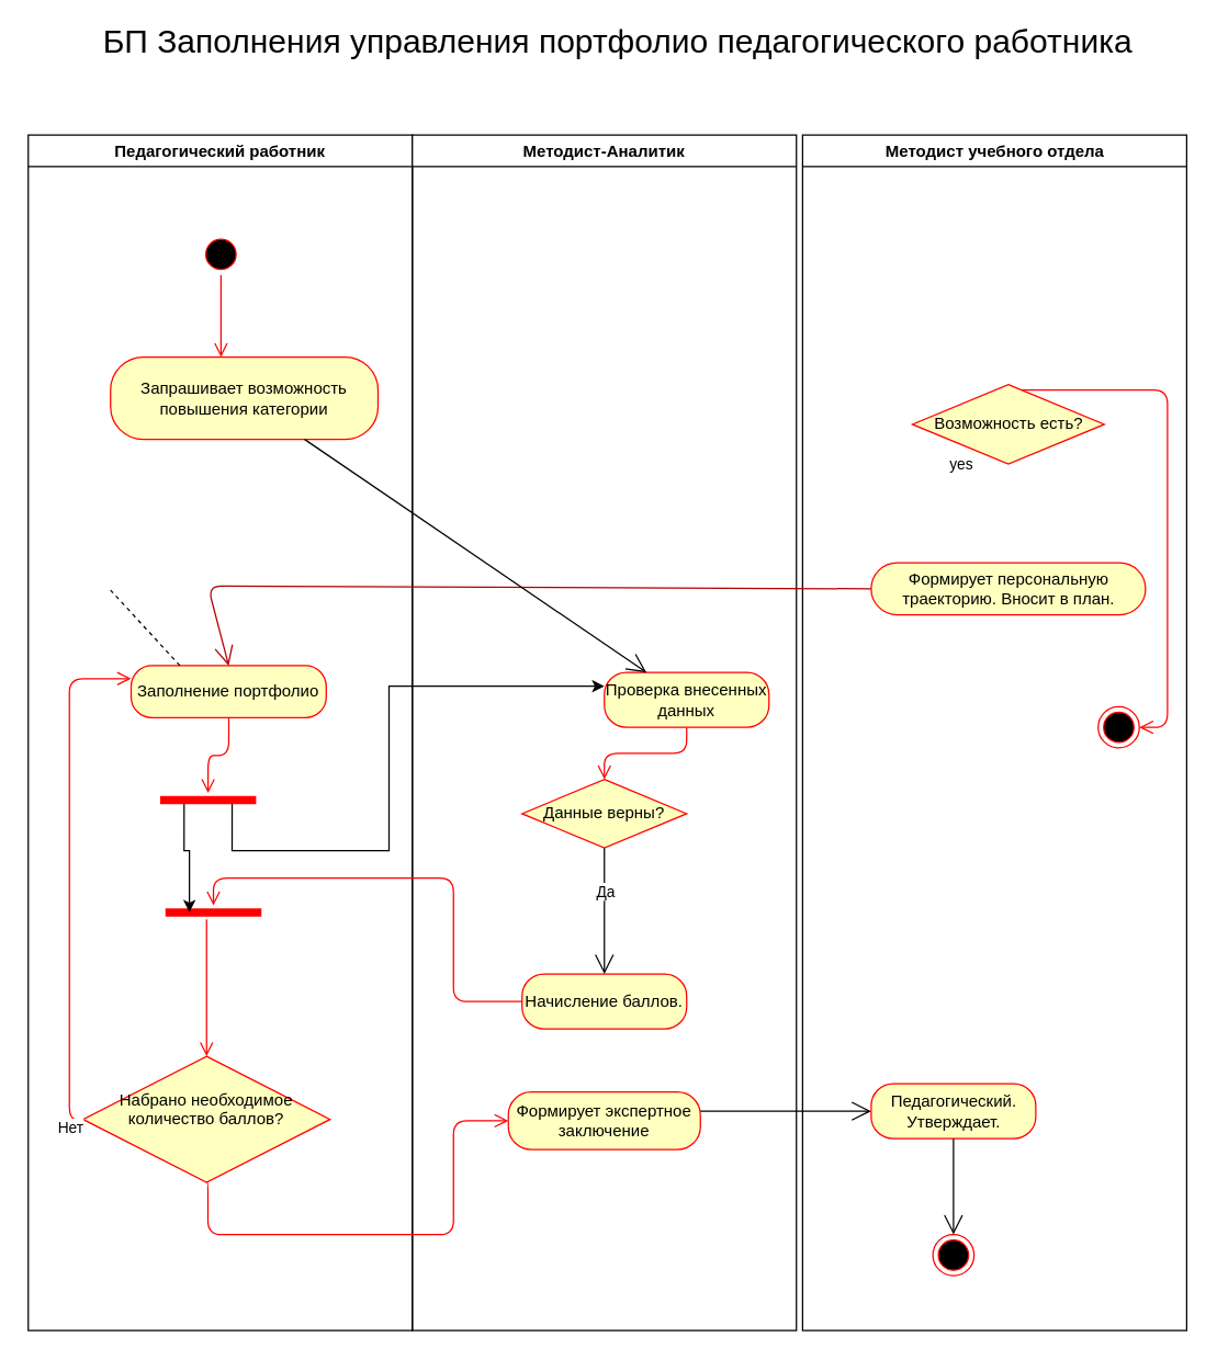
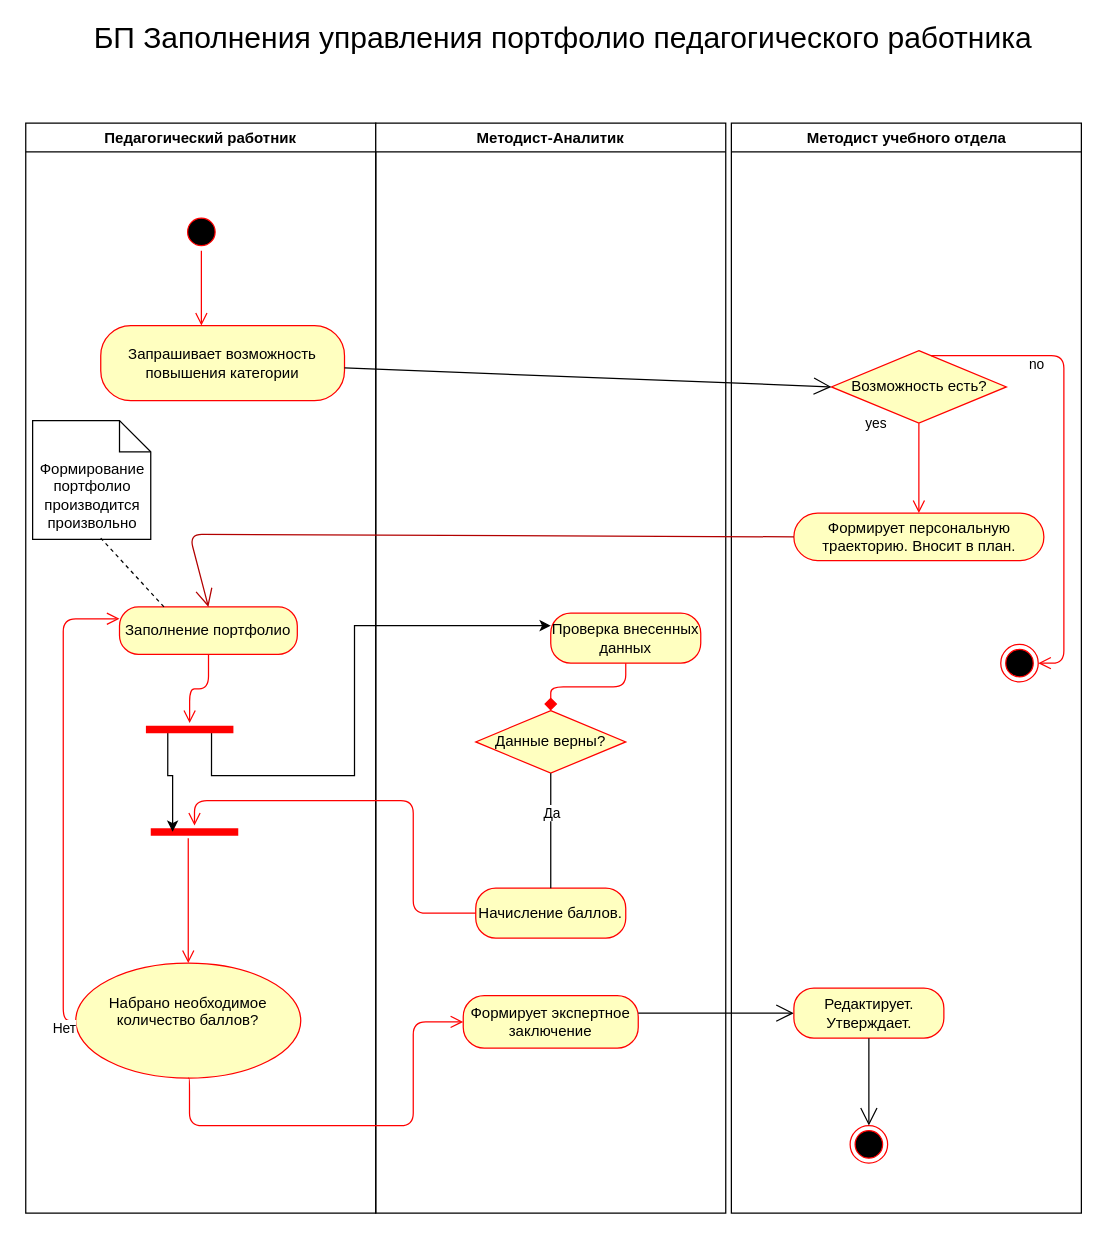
  <mxCell id="0" />
  <mxCell id="1" parent="0" />
  <mxCell id="2" value="Педагогический работник" style="swimlane;whiteSpace=wrap" parent="1" vertex="1"><mxGeometry x="20" y="98" width="280" height="872" as="geometry" /></mxCell>
  <mxCell id="3" value="" style="ellipse;html=1;shape=startState;fillColor=#000000;strokeColor=#ff0000;" vertex="1" parent="2"><mxGeometry x="125.5" y="72" width="30" height="30" as="geometry" /></mxCell>
  <mxCell id="4" value="" style="edgeStyle=orthogonalEdgeStyle;html=1;verticalAlign=bottom;endArrow=open;endSize=8;strokeColor=#ff0000;" edge="1" source="3" parent="2"><mxGeometry relative="1" as="geometry"><mxPoint x="140.5" y="162" as="targetPoint" /></mxGeometry></mxCell>
  <mxCell id="5" value="Запрашивает возможность повышения категории" style="rounded=1;whiteSpace=wrap;html=1;arcSize=40;fontColor=#000000;fillColor=#ffffc0;strokeColor=#ff0000;" vertex="1" parent="2"><mxGeometry x="60" y="162" width="195" height="60" as="geometry" /></mxCell>
  <mxCell id="6" value="Заполнение портфолио" style="rounded=1;whiteSpace=wrap;html=1;arcSize=40;fontColor=#000000;fillColor=#ffffc0;strokeColor=#ff0000;" vertex="1" parent="2"><mxGeometry x="75" y="387" width="142.25" height="38" as="geometry" /></mxCell>
+ <mxCell id="7" value="Формирование портфолио производится произвольно" style="shape=note2;boundedLbl=1;whiteSpace=wrap;html=1;size=25;verticalAlign=top;align=center;" vertex="1" parent="2"><mxGeometry x="5.5" y="238" width="94.5" height="95" as="geometry" /></mxCell>
  <mxCell id="8" value="" style="endArrow=none;dashed=1;html=1;exitX=0.25;exitY=0;exitDx=0;exitDy=0;" edge="1" parent="2" source="6"><mxGeometry width="50" height="50" relative="1" as="geometry"><mxPoint x="10" y="382" as="sourcePoint" /><mxPoint x="60" y="332" as="targetPoint" /></mxGeometry></mxCell>
- <mxCell id="9" value="&lt;div&gt;Набрано необходимое количество баллов?&lt;/div&gt;&lt;div&gt;&lt;br&gt;&lt;/div&gt;" style="rhombus;whiteSpace=wrap;html=1;fillColor=#ffffc0;strokeColor=#ff0000;" vertex="1" parent="2"><mxGeometry x="40" y="672" width="180" height="92" as="geometry" /></mxCell>
+ <mxCell id="9" value="&lt;div&gt;Набрано необходимое количество баллов?&lt;/div&gt;&lt;div&gt;&lt;br&gt;&lt;/div&gt;" style="ellipse;whiteSpace=wrap;html=1;fillColor=#ffffc0;strokeColor=#ff0000;" vertex="1" parent="2"><mxGeometry x="40" y="672" width="180" height="92" as="geometry" /></mxCell>
  <mxCell id="10" value="Нет" style="edgeStyle=orthogonalEdgeStyle;html=1;align=left;verticalAlign=bottom;endArrow=open;endSize=8;strokeColor=#ff0000;exitX=0;exitY=0.5;exitDx=0;exitDy=0;entryX=0;entryY=0.25;entryDx=0;entryDy=0;" edge="1" source="9" parent="2" target="6"><mxGeometry x="-0.929" y="21" relative="1" as="geometry"><mxPoint x="270" y="602" as="targetPoint" /><mxPoint x="11" y="18" as="offset" /></mxGeometry></mxCell>
  <mxCell id="11" value="" style="shape=line;html=1;strokeWidth=6;strokeColor=#ff0000;" vertex="1" parent="2"><mxGeometry x="100" y="562" width="70" height="10" as="geometry" /></mxCell>
  <mxCell id="12" value="" style="edgeStyle=orthogonalEdgeStyle;html=1;verticalAlign=bottom;endArrow=open;endSize=8;strokeColor=#ff0000;entryX=0.5;entryY=0;entryDx=0;entryDy=0;" edge="1" source="11" parent="2" target="9"><mxGeometry relative="1" as="geometry"><mxPoint x="140" y="642" as="targetPoint" /><Array as="points"><mxPoint x="130" y="602" /><mxPoint x="130" y="602" /></Array></mxGeometry></mxCell>
  <mxCell id="13" value="Методист-Аналитик" style="swimlane;whiteSpace=wrap" parent="1" vertex="1"><mxGeometry x="300" y="98" width="280" height="872" as="geometry" /></mxCell>
  <mxCell id="14" value="Начисление баллов." style="rounded=1;whiteSpace=wrap;html=1;arcSize=40;fontColor=#000000;fillColor=#ffffc0;strokeColor=#ff0000;" vertex="1" parent="13"><mxGeometry x="80" y="612" width="120" height="40" as="geometry" /></mxCell>
  <mxCell id="15" value="Проверка внесенных данных" style="rounded=1;whiteSpace=wrap;html=1;arcSize=40;fontColor=#000000;fillColor=#ffffc0;strokeColor=#ff0000;" vertex="1" parent="13"><mxGeometry x="140" y="392" width="120" height="40" as="geometry" /></mxCell>
  <mxCell id="16" value="Данные верны?" style="rhombus;whiteSpace=wrap;html=1;fillColor=#ffffc0;strokeColor=#ff0000;" vertex="1" parent="13"><mxGeometry x="80" y="470" width="120" height="50" as="geometry" /></mxCell>
- <mxCell id="17" value="" style="edgeStyle=orthogonalEdgeStyle;html=1;verticalAlign=bottom;endArrow=open;endSize=8;strokeColor=#ff0000;" edge="1" source="15" parent="13" target="16"><mxGeometry relative="1" as="geometry"><mxPoint x="140" y="472" as="targetPoint" /></mxGeometry></mxCell>
- <mxCell id="18" value="" style="endArrow=open;endFill=1;endSize=12;html=1;entryX=0.5;entryY=0;entryDx=0;entryDy=0;exitX=0.5;exitY=1;exitDx=0;exitDy=0;" edge="1" parent="13" source="16" target="14"><mxGeometry width="160" relative="1" as="geometry"><mxPoint x="10" y="382" as="sourcePoint" /><mxPoint x="170" y="382" as="targetPoint" /></mxGeometry></mxCell>
+ <mxCell id="17" value="" style="edgeStyle=orthogonalEdgeStyle;html=1;verticalAlign=bottom;endArrow=diamond;endSize=8;strokeColor=#ff0000;" edge="1" source="15" parent="13" target="16"><mxGeometry relative="1" as="geometry"><mxPoint x="140" y="472" as="targetPoint" /></mxGeometry></mxCell>
+ <mxCell id="18" value="" style="endArrow=none;endFill=1;endSize=12;html=1;entryX=0.5;entryY=0;entryDx=0;entryDy=0;exitX=0.5;exitY=1;exitDx=0;exitDy=0;" edge="1" parent="13" source="16" target="14"><mxGeometry width="160" relative="1" as="geometry"><mxPoint x="10" y="382" as="sourcePoint" /><mxPoint x="170" y="382" as="targetPoint" /></mxGeometry></mxCell>
  <mxCell id="19" value="&lt;div&gt;Да&lt;/div&gt;" style="edgeLabel;html=1;align=center;verticalAlign=middle;resizable=0;points=[];" vertex="1" connectable="0" parent="18"><mxGeometry x="-0.323" relative="1" as="geometry"><mxPoint as="offset" /></mxGeometry></mxCell>
  <mxCell id="20" value="Формирует экспертное заключение" style="rounded=1;whiteSpace=wrap;html=1;arcSize=40;fontColor=#000000;fillColor=#ffffc0;strokeColor=#ff0000;" vertex="1" parent="13"><mxGeometry x="70" y="698" width="140" height="42" as="geometry" /></mxCell>
  <mxCell id="21" value="" style="endArrow=open;endFill=1;endSize=12;html=1;" edge="1" parent="13" target="29"><mxGeometry width="160" relative="1" as="geometry"><mxPoint x="210" y="712" as="sourcePoint" /><mxPoint x="370" y="712" as="targetPoint" /></mxGeometry></mxCell>
  <mxCell id="22" value="Методист учебного отдела" style="swimlane;whiteSpace=wrap" parent="1" vertex="1"><mxGeometry x="584.5" y="98" width="280" height="872" as="geometry" /></mxCell>
  <mxCell id="23" value="Формирует персональную траекторию. Вносит в план." style="rounded=1;whiteSpace=wrap;html=1;arcSize=50;fontColor=#000000;fillColor=#ffffc0;strokeColor=#ff0000;" vertex="1" parent="22"><mxGeometry x="50" y="312" width="200" height="38" as="geometry" /></mxCell>
  <mxCell id="24" value="Возможность есть?" style="rhombus;whiteSpace=wrap;html=1;fillColor=#ffffc0;strokeColor=#ff0000;" vertex="1" parent="22"><mxGeometry x="80" y="182" width="140" height="58" as="geometry" /></mxCell>
+ <mxCell id="25" value="no" style="edgeStyle=orthogonalEdgeStyle;html=1;align=left;verticalAlign=bottom;endArrow=open;endSize=8;strokeColor=#ff0000;entryX=0.5;entryY=0;entryDx=0;entryDy=0;" edge="1" source="24" parent="22" target="23"><mxGeometry x="-1" y="94" relative="1" as="geometry"><mxPoint x="135.5" y="352" as="targetPoint" /><Array as="points"><mxPoint x="150" y="292" /><mxPoint x="150" y="292" /></Array><mxPoint x="-8" y="-38" as="offset" /></mxGeometry></mxCell>
  <mxCell id="26" value="" style="ellipse;html=1;shape=endState;fillColor=#000000;strokeColor=#ff0000;" vertex="1" parent="22"><mxGeometry x="215.5" y="417" width="30" height="30" as="geometry" /></mxCell>
  <mxCell id="27" value="yes" style="edgeStyle=orthogonalEdgeStyle;html=1;align=left;verticalAlign=top;endArrow=open;endSize=8;strokeColor=#ff0000;" edge="1" source="24" parent="22" target="26"><mxGeometry x="-1" y="-68" relative="1" as="geometry"><mxPoint x="265.5" y="432" as="targetPoint" /><Array as="points"><mxPoint x="266" y="186" /><mxPoint x="266" y="432" /></Array><mxPoint x="-54" y="-27" as="offset" /></mxGeometry></mxCell>
  <mxCell id="28" value="" style="ellipse;html=1;shape=endState;fillColor=#000000;strokeColor=#ff0000;" vertex="1" parent="22"><mxGeometry x="95" y="802" width="30" height="30" as="geometry" /></mxCell>
- <mxCell id="29" value="Педагогический. Утверждает." style="rounded=1;whiteSpace=wrap;html=1;arcSize=40;fontColor=#000000;fillColor=#ffffc0;strokeColor=#ff0000;" vertex="1" parent="22"><mxGeometry x="50" y="692" width="120" height="40" as="geometry" /></mxCell>
+ <mxCell id="29" value="Редактирует. Утверждает." style="rounded=1;whiteSpace=wrap;html=1;arcSize=40;fontColor=#000000;fillColor=#ffffc0;strokeColor=#ff0000;" vertex="1" parent="22"><mxGeometry x="50" y="692" width="120" height="40" as="geometry" /></mxCell>
  <mxCell id="30" value="" style="endArrow=open;endFill=1;endSize=12;html=1;exitX=0.5;exitY=1;exitDx=0;exitDy=0;entryX=0.5;entryY=0;entryDx=0;entryDy=0;" edge="1" parent="22" source="29" target="28"><mxGeometry width="160" relative="1" as="geometry"><mxPoint x="115.5" y="762" as="sourcePoint" /><mxPoint x="275.5" y="762" as="targetPoint" /></mxGeometry></mxCell>
  <mxCell id="31" value="&lt;font style=&quot;font-size: 24px&quot;&gt;БП Заполнения управления портфолио педагогического работника&lt;/font&gt;" style="text;html=1;strokeColor=none;fillColor=none;align=center;verticalAlign=middle;whiteSpace=wrap;rounded=0;" vertex="1" parent="1"><mxGeometry x="60" y="20" width="780" height="20" as="geometry" /></mxCell>
  <mxCell id="32" value="" style="endArrow=open;endFill=1;endSize=12;html=1;exitX=0;exitY=0.5;exitDx=0;exitDy=0;entryX=0.5;entryY=0;entryDx=0;entryDy=0;fillColor=#e51400;strokeColor=#B20000;" edge="1" parent="1" source="23" target="6"><mxGeometry width="160" relative="1" as="geometry"><mxPoint x="360" y="480" as="sourcePoint" /><mxPoint x="520" y="480" as="targetPoint" /><Array as="points"><mxPoint x="151" y="427" /></Array></mxGeometry></mxCell>
  <mxCell id="33" style="edgeStyle=orthogonalEdgeStyle;rounded=0;orthogonalLoop=1;jettySize=auto;html=1;exitX=0.75;exitY=0.5;exitDx=0;exitDy=0;exitPerimeter=0;entryX=0;entryY=0.25;entryDx=0;entryDy=0;" edge="1" parent="1" source="35" target="15"><mxGeometry relative="1" as="geometry"><mxPoint x="178" y="620" as="targetPoint" /><Array as="points"><mxPoint x="169" y="620" /><mxPoint x="283" y="620" /><mxPoint x="283" y="500" /></Array></mxGeometry></mxCell>
  <mxCell id="34" style="edgeStyle=orthogonalEdgeStyle;rounded=0;orthogonalLoop=1;jettySize=auto;html=1;exitX=0.25;exitY=0.5;exitDx=0;exitDy=0;exitPerimeter=0;entryX=0.25;entryY=0.5;entryDx=0;entryDy=0;entryPerimeter=0;" edge="1" parent="1" source="35" target="11"><mxGeometry relative="1" as="geometry"><mxPoint x="134" y="620" as="targetPoint" /><Array as="points"><mxPoint x="134" y="620" /><mxPoint x="138" y="620" /></Array></mxGeometry></mxCell>
  <mxCell id="35" value="" style="shape=line;html=1;strokeWidth=6;strokeColor=#ff0000;" vertex="1" parent="1"><mxGeometry x="116.13" y="578" width="70" height="10" as="geometry" /></mxCell>
  <mxCell id="36" value="" style="edgeStyle=orthogonalEdgeStyle;html=1;verticalAlign=bottom;endArrow=open;endSize=8;strokeColor=#ff0000;" edge="1" parent="1" source="6" target="35"><mxGeometry relative="1" as="geometry"><mxPoint x="161" y="580" as="targetPoint" /><mxPoint x="162.5" y="540" as="sourcePoint" /><Array as="points" /></mxGeometry></mxCell>
  <mxCell id="37" value="" style="edgeStyle=orthogonalEdgeStyle;html=1;verticalAlign=bottom;endArrow=open;endSize=8;strokeColor=#ff0000;" edge="1" source="14" parent="1" target="11"><mxGeometry relative="1" as="geometry"><mxPoint x="440" y="790" as="targetPoint" /><Array as="points"><mxPoint x="330" y="730" /><mxPoint x="330" y="640" /><mxPoint x="155" y="640" /></Array></mxGeometry></mxCell>
  <mxCell id="38" value="" style="edgeStyle=orthogonalEdgeStyle;html=1;verticalAlign=bottom;endArrow=open;endSize=8;strokeColor=#ff0000;exitX=0.5;exitY=1;exitDx=0;exitDy=0;entryX=0;entryY=0.5;entryDx=0;entryDy=0;" edge="1" source="9" parent="1" target="20"><mxGeometry relative="1" as="geometry"><mxPoint x="150" y="920" as="targetPoint" /><Array as="points"><mxPoint x="151" y="862" /><mxPoint x="151" y="900" /><mxPoint x="330" y="900" /><mxPoint x="330" y="817" /></Array></mxGeometry></mxCell>
- <mxCell id="39" value="" style="endArrow=open;endFill=1;endSize=12;html=1;" edge="1" parent="1" source="5" target="15"><mxGeometry width="160" relative="1" as="geometry"><mxPoint x="310" y="270" as="sourcePoint" /><mxPoint x="470" y="270" as="targetPoint" /></mxGeometry></mxCell>
+ <mxCell id="39" value="" style="endArrow=open;endFill=1;endSize=12;html=1;entryX=0;entryY=0.5;entryDx=0;entryDy=0;" edge="1" parent="1" source="5" target="24"><mxGeometry width="160" relative="1" as="geometry"><mxPoint x="310" y="270" as="sourcePoint" /><mxPoint x="470" y="270" as="targetPoint" /></mxGeometry></mxCell>
